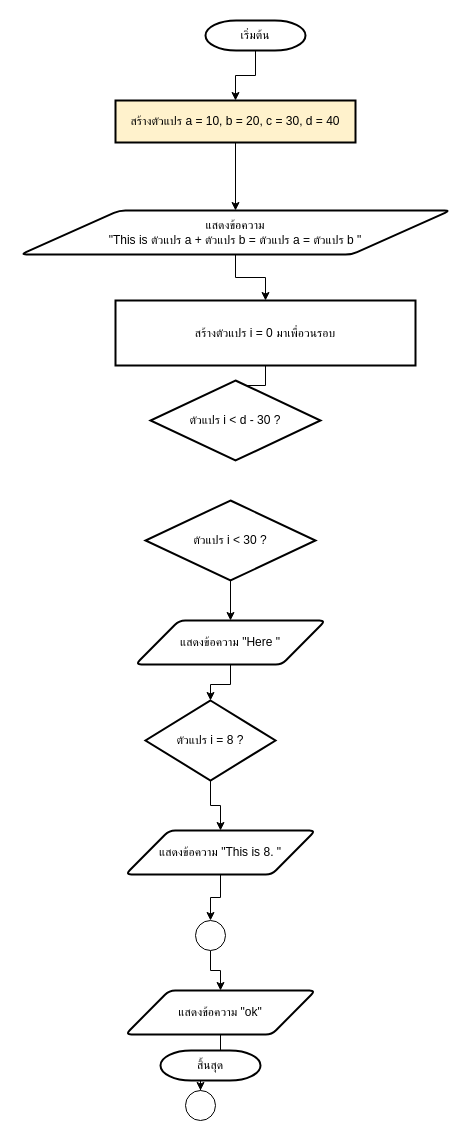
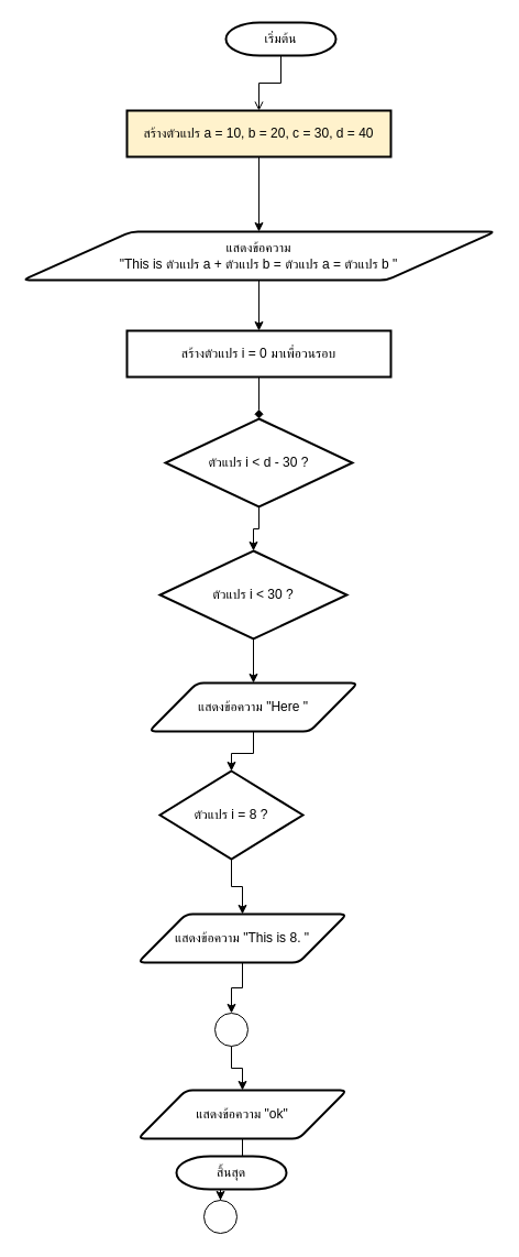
  <mxCell id="0" />
  <mxCell id="1" parent="0" />
- <mxCell id="2" value="" style="edgeStyle=orthogonalEdgeStyle;rounded=0;orthogonalLoop=1;jettySize=auto;html=1;" edge="1" parent="1" source="3" target="5"><mxGeometry relative="1" as="geometry" /></mxCell>
+ <mxCell id="2" value="" style="edgeStyle=orthogonalEdgeStyle;rounded=0;orthogonalLoop=1;jettySize=auto;html=1;endArrow=open;" edge="1" parent="1" source="3" target="5"><mxGeometry relative="1" as="geometry" /></mxCell>
  <mxCell id="3" value="เริ่มต้น" style="strokeWidth=2;html=1;shape=mxgraph.flowchart.terminator;whiteSpace=wrap;" vertex="1" parent="1"><mxGeometry x="205" y="20" width="100" height="30" as="geometry" /></mxCell>
  <mxCell id="4" value="" style="edgeStyle=orthogonalEdgeStyle;rounded=0;orthogonalLoop=1;jettySize=auto;html=1;" edge="1" parent="1" source="5" target="7"><mxGeometry relative="1" as="geometry" /></mxCell>
  <mxCell id="5" value="สร้างตัวแปร a = 10, b = 20, c = 30, d = 40" style="rounded=1;whiteSpace=wrap;html=1;absoluteArcSize=1;arcSize=0;strokeWidth=2;fillColor=#fff2cc;" vertex="1" parent="1"><mxGeometry x="115" y="100" width="240" height="42" as="geometry" /></mxCell>
  <mxCell id="6" value="" style="edgeStyle=orthogonalEdgeStyle;rounded=0;orthogonalLoop=1;jettySize=auto;html=1;" edge="1" parent="1" source="7" target="9"><mxGeometry relative="1" as="geometry" /></mxCell>
  <mxCell id="7" value="แสดงข้อความ&lt;div&gt;&lt;span style=&quot;background-color: initial;&quot;&gt;&quot;This is ตัวแปร a + ตัวแปร b = ตัวแปร a = ตัวแปร b &quot;&lt;/span&gt;&lt;/div&gt;" style="shape=parallelogram;html=1;strokeWidth=2;perimeter=parallelogramPerimeter;whiteSpace=wrap;rounded=1;arcSize=12;size=0.23;" vertex="1" parent="1"><mxGeometry x="20" y="210" width="430" height="44" as="geometry" /></mxCell>
  <mxCell id="8" value="" style="edgeStyle=orthogonalEdgeStyle;rounded=0;orthogonalLoop=1;jettySize=auto;html=1;endArrow=diamond;" edge="1" parent="1" source="9" target="11"><mxGeometry relative="1" as="geometry" /></mxCell>
- <mxCell id="9" value="สร้างตัวแปร i = 0 มาเพื่อวนรอบ" style="rounded=1;whiteSpace=wrap;html=1;absoluteArcSize=1;arcSize=0;strokeWidth=2;" vertex="1" parent="1"><mxGeometry x="115" y="300" width="300" height="65" as="geometry" /></mxCell>
+ <mxCell id="9" value="สร้างตัวแปร i = 0 มาเพื่อวนรอบ" style="rounded=1;whiteSpace=wrap;html=1;absoluteArcSize=1;arcSize=0;strokeWidth=2;" vertex="1" parent="1"><mxGeometry x="115" y="300" width="240" height="42" as="geometry" /></mxCell>
+ <mxCell id="10" value="" style="edgeStyle=orthogonalEdgeStyle;rounded=0;orthogonalLoop=1;jettySize=auto;html=1;" edge="1" parent="1" source="11" target="13"><mxGeometry relative="1" as="geometry" /></mxCell>
  <mxCell id="11" value="ตัวแปร i &amp;lt; d - 30 ?" style="strokeWidth=2;html=1;shape=mxgraph.flowchart.decision;whiteSpace=wrap;" vertex="1" parent="1"><mxGeometry x="150" y="380" width="170" height="80" as="geometry" /></mxCell>
  <mxCell id="12" value="" style="edgeStyle=orthogonalEdgeStyle;rounded=0;orthogonalLoop=1;jettySize=auto;html=1;" edge="1" parent="1" source="13" target="15"><mxGeometry relative="1" as="geometry" /></mxCell>
  <mxCell id="13" value="ตัวแปร i &amp;lt; 30 ?" style="strokeWidth=2;html=1;shape=mxgraph.flowchart.decision;whiteSpace=wrap;" vertex="1" parent="1"><mxGeometry x="145" y="500" width="170" height="80" as="geometry" /></mxCell>
  <mxCell id="14" value="" style="edgeStyle=orthogonalEdgeStyle;rounded=0;orthogonalLoop=1;jettySize=auto;html=1;" edge="1" parent="1" source="15" target="17"><mxGeometry relative="1" as="geometry" /></mxCell>
  <mxCell id="15" value="แสดงข้อความ&amp;nbsp;&lt;span style=&quot;background-color: initial;&quot;&gt;&quot;Here &quot;&lt;/span&gt;" style="shape=parallelogram;html=1;strokeWidth=2;perimeter=parallelogramPerimeter;whiteSpace=wrap;rounded=1;arcSize=12;size=0.23;" vertex="1" parent="1"><mxGeometry x="135" y="620" width="190" height="44" as="geometry" /></mxCell>
  <mxCell id="16" value="" style="edgeStyle=orthogonalEdgeStyle;rounded=0;orthogonalLoop=1;jettySize=auto;html=1;" edge="1" parent="1" source="17" target="19"><mxGeometry relative="1" as="geometry" /></mxCell>
  <mxCell id="17" value="ตัวแปร i = 8 ?" style="strokeWidth=2;html=1;shape=mxgraph.flowchart.decision;whiteSpace=wrap;" vertex="1" parent="1"><mxGeometry x="145" y="700" width="130" height="80" as="geometry" /></mxCell>
  <mxCell id="18" value="" style="edgeStyle=orthogonalEdgeStyle;rounded=0;orthogonalLoop=1;jettySize=auto;html=1;" edge="1" parent="1" source="19" target="21"><mxGeometry relative="1" as="geometry" /></mxCell>
  <mxCell id="19" value="แสดงข้อความ&amp;nbsp;&lt;span style=&quot;background-color: initial;&quot;&gt;&quot;This is 8. &quot;&lt;/span&gt;" style="shape=parallelogram;html=1;strokeWidth=2;perimeter=parallelogramPerimeter;whiteSpace=wrap;rounded=1;arcSize=12;size=0.23;" vertex="1" parent="1"><mxGeometry x="125" y="830" width="190" height="44" as="geometry" /></mxCell>
  <mxCell id="20" value="" style="edgeStyle=orthogonalEdgeStyle;rounded=0;orthogonalLoop=1;jettySize=auto;html=1;" edge="1" parent="1" source="21" target="23"><mxGeometry relative="1" as="geometry" /></mxCell>
  <mxCell id="21" value="" style="verticalLabelPosition=bottom;verticalAlign=top;html=1;shape=mxgraph.flowchart.on-page_reference;" vertex="1" parent="1"><mxGeometry x="195" y="920" width="30" height="30" as="geometry" /></mxCell>
  <mxCell id="22" value="" style="edgeStyle=orthogonalEdgeStyle;rounded=0;orthogonalLoop=1;jettySize=auto;html=1;" edge="1" parent="1" source="23" target="25"><mxGeometry relative="1" as="geometry" /></mxCell>
  <mxCell id="23" value="แสดงข้อความ&amp;nbsp;&lt;span style=&quot;background-color: initial;&quot;&gt;&quot;ok&quot;&lt;/span&gt;" style="shape=parallelogram;html=1;strokeWidth=2;perimeter=parallelogramPerimeter;whiteSpace=wrap;rounded=1;arcSize=12;size=0.23;" vertex="1" parent="1"><mxGeometry x="125" y="990" width="190" height="44" as="geometry" /></mxCell>
  <mxCell id="24" value="" style="edgeStyle=orthogonalEdgeStyle;rounded=0;orthogonalLoop=1;jettySize=auto;html=1;" edge="1" parent="1" source="25" target="26"><mxGeometry relative="1" as="geometry" /></mxCell>
  <mxCell id="25" value="" style="verticalLabelPosition=bottom;verticalAlign=top;html=1;shape=mxgraph.flowchart.on-page_reference;" vertex="1" parent="1"><mxGeometry x="185" y="1090" width="30" height="30" as="geometry" /></mxCell>
  <mxCell id="26" value="สิ้นสุด" style="strokeWidth=2;html=1;shape=mxgraph.flowchart.terminator;whiteSpace=wrap;" vertex="1" parent="1"><mxGeometry x="160" y="1050" width="100" height="30" as="geometry" /></mxCell>
